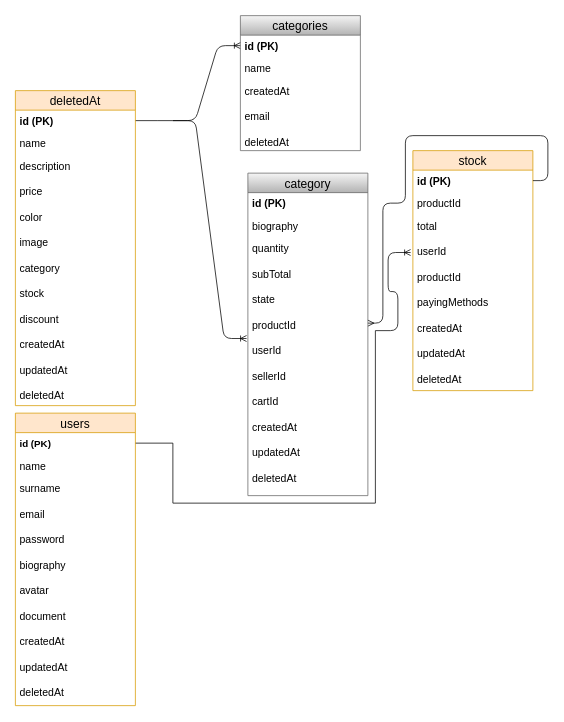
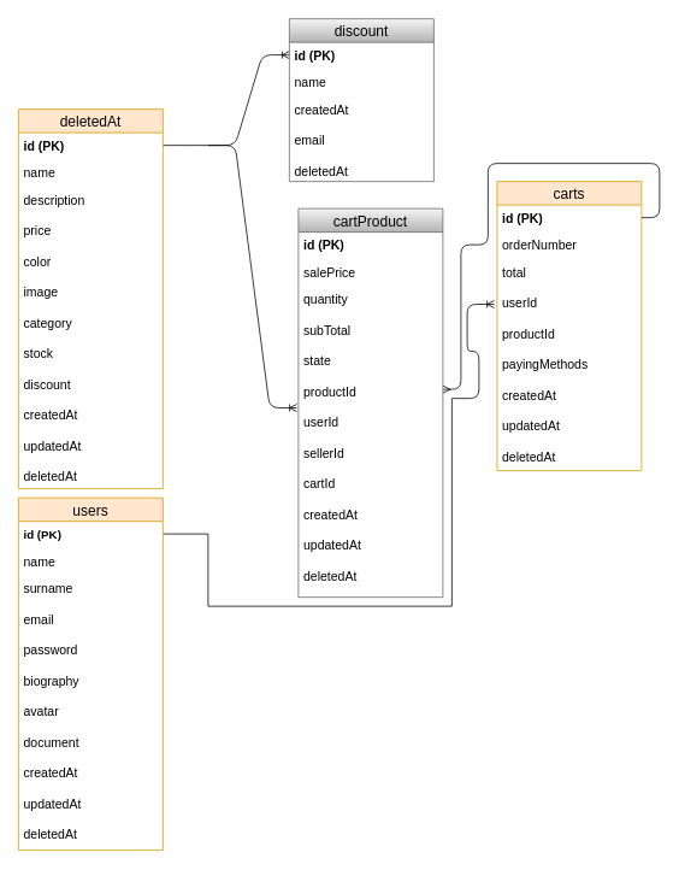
  <mxCell id="0" />
  <mxCell id="1" parent="0" />
  <mxCell id="2" value="" style="endArrow=none;html=1;rounded=0;fontSize=14;" parent="1" edge="1"><mxGeometry relative="1" as="geometry"><mxPoint x="180" y="160" as="sourcePoint" /><mxPoint x="230" y="160" as="targetPoint" /><Array as="points"><mxPoint x="210" y="160" /></Array></mxGeometry></mxCell>
  <mxCell id="3" value="" style="endArrow=none;html=1;rounded=0;fontSize=14;" parent="1" edge="1"><mxGeometry relative="1" as="geometry"><mxPoint x="180" y="590" as="sourcePoint" /><mxPoint x="230" y="590" as="targetPoint" /><Array as="points" /></mxGeometry></mxCell>
  <mxCell id="4" value="" style="endArrow=none;html=1;rounded=0;fontSize=14;" parent="1" edge="1"><mxGeometry relative="1" as="geometry"><mxPoint x="230" y="670" as="sourcePoint" /><mxPoint x="500" y="670" as="targetPoint" /></mxGeometry></mxCell>
  <mxCell id="5" value="" style="endArrow=none;html=1;rounded=0;fontSize=14;" parent="1" edge="1"><mxGeometry relative="1" as="geometry"><mxPoint x="230" y="590" as="sourcePoint" /><mxPoint x="230" y="670" as="targetPoint" /></mxGeometry></mxCell>
  <mxCell id="6" value="" style="endArrow=none;html=1;rounded=0;fontSize=14;" parent="1" edge="1"><mxGeometry relative="1" as="geometry"><mxPoint x="500" y="440" as="sourcePoint" /><mxPoint x="500" y="670" as="targetPoint" /><Array as="points" /></mxGeometry></mxCell>
  <mxCell id="7" value="" style="edgeStyle=entityRelationEdgeStyle;fontSize=12;html=1;endArrow=ERoneToMany;entryX=-0.019;entryY=0.213;entryDx=0;entryDy=0;entryPerimeter=0;" parent="1" target="17" edge="1"><mxGeometry width="100" height="100" relative="1" as="geometry"><mxPoint x="500" y="440" as="sourcePoint" /><mxPoint x="550" y="330" as="targetPoint" /></mxGeometry></mxCell>
  <mxCell id="8" value="" style="edgeStyle=entityRelationEdgeStyle;fontSize=12;html=1;endArrow=ERoneToMany;" parent="1" edge="1"><mxGeometry width="100" height="100" relative="1" as="geometry"><mxPoint x="230" y="160" as="sourcePoint" /><mxPoint x="320" y="60" as="targetPoint" /></mxGeometry></mxCell>
  <mxCell id="9" value="" style="edgeStyle=entityRelationEdgeStyle;fontSize=12;html=1;endArrow=ERoneToMany;entryX=-0.011;entryY=0.391;entryDx=0;entryDy=0;entryPerimeter=0;" parent="1" target="22" edge="1"><mxGeometry width="100" height="100" relative="1" as="geometry"><mxPoint x="230" y="160" as="sourcePoint" /><mxPoint x="270" y="430" as="targetPoint" /></mxGeometry></mxCell>
- <mxCell id="10" value="categories" style="swimlane;fontStyle=0;childLayout=stackLayout;horizontal=1;startSize=26;horizontalStack=0;resizeParent=1;resizeParentMax=0;resizeLast=0;collapsible=1;marginBottom=0;align=center;fontSize=16;fillColor=#f5f5f5;strokeColor=#666666;gradientColor=#b3b3b3;" parent="1" vertex="1"><mxGeometry x="320" y="20" width="160" height="180" as="geometry" /></mxCell>
+ <mxCell id="10" value="discount" style="swimlane;fontStyle=0;childLayout=stackLayout;horizontal=1;startSize=26;horizontalStack=0;resizeParent=1;resizeParentMax=0;resizeLast=0;collapsible=1;marginBottom=0;align=center;fontSize=16;fillColor=#f5f5f5;strokeColor=#666666;gradientColor=#b3b3b3;" parent="1" vertex="1"><mxGeometry x="320" y="20" width="160" height="180" as="geometry" /></mxCell>
  <mxCell id="11" value="id (PK)" style="text;strokeColor=none;fillColor=none;spacingLeft=4;spacingRight=4;overflow=hidden;rotatable=0;points=[[0,0.5],[1,0.5]];portConstraint=eastwest;fontSize=14;fontStyle=1" parent="10" vertex="1"><mxGeometry y="26" width="160" height="30" as="geometry" /></mxCell>
  <mxCell id="12" value="name" style="text;strokeColor=none;fillColor=none;spacingLeft=4;spacingRight=4;overflow=hidden;rotatable=0;points=[[0,0.5],[1,0.5]];portConstraint=eastwest;fontSize=14;" parent="10" vertex="1"><mxGeometry y="56" width="160" height="30" as="geometry" /></mxCell>
  <mxCell id="13" value="createdAt&#10;&#10;email&#10;&#10;deletedAt" style="text;strokeColor=none;fillColor=none;spacingLeft=4;spacingRight=4;overflow=hidden;rotatable=0;points=[[0,0.5],[1,0.5]];portConstraint=eastwest;fontSize=14;" parent="10" vertex="1"><mxGeometry y="86" width="160" height="94" as="geometry" /></mxCell>
- <mxCell id="14" value="stock" style="swimlane;fontStyle=0;childLayout=stackLayout;horizontal=1;startSize=26;horizontalStack=0;resizeParent=1;resizeParentMax=0;resizeLast=0;collapsible=1;marginBottom=0;align=center;fontSize=16;fillColor=#ffe6cc;strokeColor=#d79b00;" parent="1" vertex="1"><mxGeometry x="550" y="200" width="160" height="320" as="geometry" /></mxCell>
+ <mxCell id="14" value="carts" style="swimlane;fontStyle=0;childLayout=stackLayout;horizontal=1;startSize=26;horizontalStack=0;resizeParent=1;resizeParentMax=0;resizeLast=0;collapsible=1;marginBottom=0;align=center;fontSize=16;fillColor=#ffe6cc;strokeColor=#d79b00;" parent="1" vertex="1"><mxGeometry x="550" y="200" width="160" height="320" as="geometry" /></mxCell>
  <mxCell id="15" value="id (PK)" style="text;strokeColor=none;fillColor=none;spacingLeft=4;spacingRight=4;overflow=hidden;rotatable=0;points=[[0,0.5],[1,0.5]];portConstraint=eastwest;fontSize=14;fontStyle=1" parent="14" vertex="1"><mxGeometry y="26" width="160" height="30" as="geometry" /></mxCell>
- <mxCell id="16" value="productId" style="text;strokeColor=none;fillColor=none;spacingLeft=4;spacingRight=4;overflow=hidden;rotatable=0;points=[[0,0.5],[1,0.5]];portConstraint=eastwest;fontSize=14;" parent="14" vertex="1"><mxGeometry y="56" width="160" height="30" as="geometry" /></mxCell>
+ <mxCell id="16" value="orderNumber" style="text;strokeColor=none;fillColor=none;spacingLeft=4;spacingRight=4;overflow=hidden;rotatable=0;points=[[0,0.5],[1,0.5]];portConstraint=eastwest;fontSize=14;" parent="14" vertex="1"><mxGeometry y="56" width="160" height="30" as="geometry" /></mxCell>
  <mxCell id="17" value="total&#10;&#10;userId&#10;&#10;productId&#10;&#10;payingMethods&#10;&#10;createdAt&#10;&#10;updatedAt&#10;&#10;deletedAt" style="text;strokeColor=none;fillColor=none;spacingLeft=4;spacingRight=4;overflow=hidden;rotatable=0;points=[[0,0.5],[1,0.5]];portConstraint=eastwest;fontSize=14;" parent="14" vertex="1"><mxGeometry y="86" width="160" height="234" as="geometry" /></mxCell>
  <mxCell id="18" value="" style="edgeStyle=orthogonalEdgeStyle;fontSize=12;html=1;endArrow=ERmany;" parent="1" edge="1"><mxGeometry width="100" height="100" relative="1" as="geometry"><mxPoint x="710" y="240" as="sourcePoint" /><mxPoint x="490" y="430" as="targetPoint" /><Array as="points"><mxPoint x="730" y="240" /><mxPoint x="730" y="180" /><mxPoint x="540" y="180" /><mxPoint x="540" y="270" /><mxPoint x="510" y="270" /><mxPoint x="510" y="430" /></Array></mxGeometry></mxCell>
- <mxCell id="19" value="category" style="swimlane;fontStyle=0;childLayout=stackLayout;horizontal=1;startSize=26;horizontalStack=0;resizeParent=1;resizeParentMax=0;resizeLast=0;collapsible=1;marginBottom=0;align=center;fontSize=16;fillColor=#f5f5f5;strokeColor=#666666;gradientColor=#b3b3b3;" parent="1" vertex="1"><mxGeometry x="330" y="230" width="160" height="430" as="geometry" /></mxCell>
+ <mxCell id="19" value="cartProduct" style="swimlane;fontStyle=0;childLayout=stackLayout;horizontal=1;startSize=26;horizontalStack=0;resizeParent=1;resizeParentMax=0;resizeLast=0;collapsible=1;marginBottom=0;align=center;fontSize=16;fillColor=#f5f5f5;strokeColor=#666666;gradientColor=#b3b3b3;" parent="1" vertex="1"><mxGeometry x="330" y="230" width="160" height="430" as="geometry" /></mxCell>
  <mxCell id="20" value="id (PK)" style="text;strokeColor=none;fillColor=none;spacingLeft=4;spacingRight=4;overflow=hidden;rotatable=0;points=[[0,0.5],[1,0.5]];portConstraint=eastwest;fontSize=14;fontStyle=1" parent="19" vertex="1"><mxGeometry y="26" width="160" height="30" as="geometry" /></mxCell>
- <mxCell id="21" value="biography" style="text;strokeColor=none;fillColor=none;spacingLeft=4;spacingRight=4;overflow=hidden;rotatable=0;points=[[0,0.5],[1,0.5]];portConstraint=eastwest;fontSize=14;" parent="19" vertex="1"><mxGeometry y="56" width="160" height="30" as="geometry" /></mxCell>
+ <mxCell id="21" value="salePrice" style="text;strokeColor=none;fillColor=none;spacingLeft=4;spacingRight=4;overflow=hidden;rotatable=0;points=[[0,0.5],[1,0.5]];portConstraint=eastwest;fontSize=14;" parent="19" vertex="1"><mxGeometry y="56" width="160" height="30" as="geometry" /></mxCell>
  <mxCell id="22" value="quantity&#10;&#10;subTotal&#10;&#10;state&#10;&#10;productId&#10;&#10;userId&#10;&#10;sellerId&#10;&#10;cartId&#10;&#10;createdAt&#10;&#10;updatedAt&#10;&#10;deletedAt" style="text;strokeColor=none;fillColor=none;spacingLeft=4;spacingRight=4;overflow=hidden;rotatable=0;points=[[0,0.5],[1,0.5]];portConstraint=eastwest;fontSize=14;" parent="19" vertex="1"><mxGeometry y="86" width="160" height="344" as="geometry" /></mxCell>
  <mxCell id="23" value="users" style="swimlane;fontStyle=0;childLayout=stackLayout;horizontal=1;startSize=26;horizontalStack=0;resizeParent=1;resizeParentMax=0;resizeLast=0;collapsible=1;marginBottom=0;align=center;fontSize=16;fillColor=#ffe6cc;strokeColor=#d79b00;" parent="1" vertex="1"><mxGeometry x="20" y="550" width="160" height="390" as="geometry" /></mxCell>
  <mxCell id="24" value="id (PK)" style="text;strokeColor=none;fillColor=none;spacingLeft=4;spacingRight=4;overflow=hidden;rotatable=0;points=[[0,0.5],[1,0.5]];portConstraint=eastwest;fontSize=13;fontStyle=1" parent="23" vertex="1"><mxGeometry y="26" width="160" height="30" as="geometry" /></mxCell>
  <mxCell id="25" value="name" style="text;strokeColor=none;fillColor=none;spacingLeft=4;spacingRight=4;overflow=hidden;rotatable=0;points=[[0,0.5],[1,0.5]];portConstraint=eastwest;fontSize=14;" parent="23" vertex="1"><mxGeometry y="56" width="160" height="30" as="geometry" /></mxCell>
  <mxCell id="26" value="surname&#10;&#10;email&#10;&#10;password&#10;&#10;biography&#10;&#10;avatar&#10;&#10;document&#10;&#10;createdAt&#10;&#10;updatedAt&#10;&#10;deletedAt" style="text;strokeColor=none;fillColor=none;spacingLeft=4;spacingRight=4;overflow=hidden;rotatable=0;points=[[0,0.5],[1,0.5]];portConstraint=eastwest;fontSize=14;" parent="23" vertex="1"><mxGeometry y="86" width="160" height="304" as="geometry" /></mxCell>
  <mxCell id="27" value="deletedAt" style="swimlane;fontStyle=0;childLayout=stackLayout;horizontal=1;startSize=26;horizontalStack=0;resizeParent=1;resizeParentMax=0;resizeLast=0;collapsible=1;marginBottom=0;align=center;fontSize=16;fillColor=#ffe6cc;strokeColor=#d79b00;" parent="1" vertex="1"><mxGeometry x="20" y="120" width="160" height="420" as="geometry" /></mxCell>
  <mxCell id="28" value="id (PK)" style="text;strokeColor=none;fillColor=none;spacingLeft=4;spacingRight=4;overflow=hidden;rotatable=0;points=[[0,0.5],[1,0.5]];portConstraint=eastwest;fontSize=14;fontStyle=1" parent="27" vertex="1"><mxGeometry y="26" width="160" height="30" as="geometry" /></mxCell>
  <mxCell id="29" value="name" style="text;strokeColor=none;fillColor=none;spacingLeft=4;spacingRight=4;overflow=hidden;rotatable=0;points=[[0,0.5],[1,0.5]];portConstraint=eastwest;fontSize=14;" parent="27" vertex="1"><mxGeometry y="56" width="160" height="30" as="geometry" /></mxCell>
  <mxCell id="30" value="description&#10;&#10;price&#10;&#10;color&#10;&#10;image&#10;&#10;category&#10;&#10;stock&#10;&#10;discount&#10;&#10;createdAt&#10;&#10;updatedAt&#10;&#10;deletedAt" style="text;strokeColor=none;fillColor=none;spacingLeft=4;spacingRight=4;overflow=hidden;rotatable=0;points=[[0,0.5],[1,0.5]];portConstraint=eastwest;fontSize=14;" parent="27" vertex="1"><mxGeometry y="86" width="160" height="334" as="geometry" /></mxCell>
